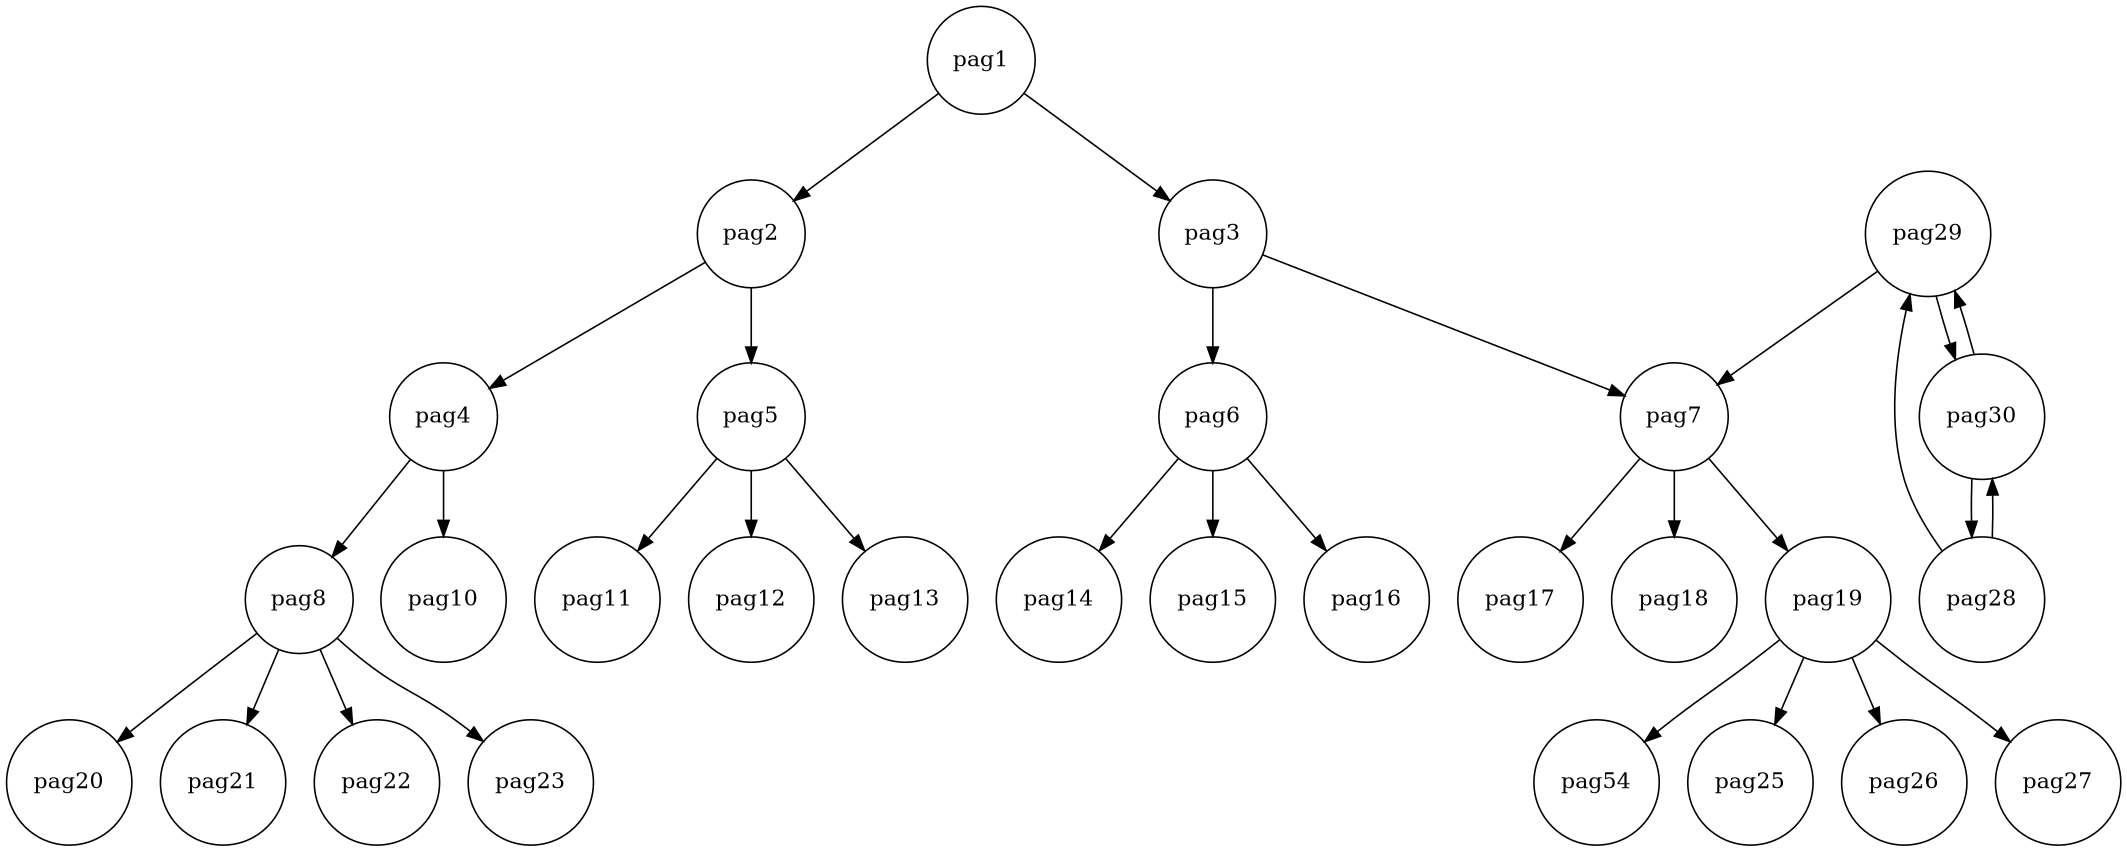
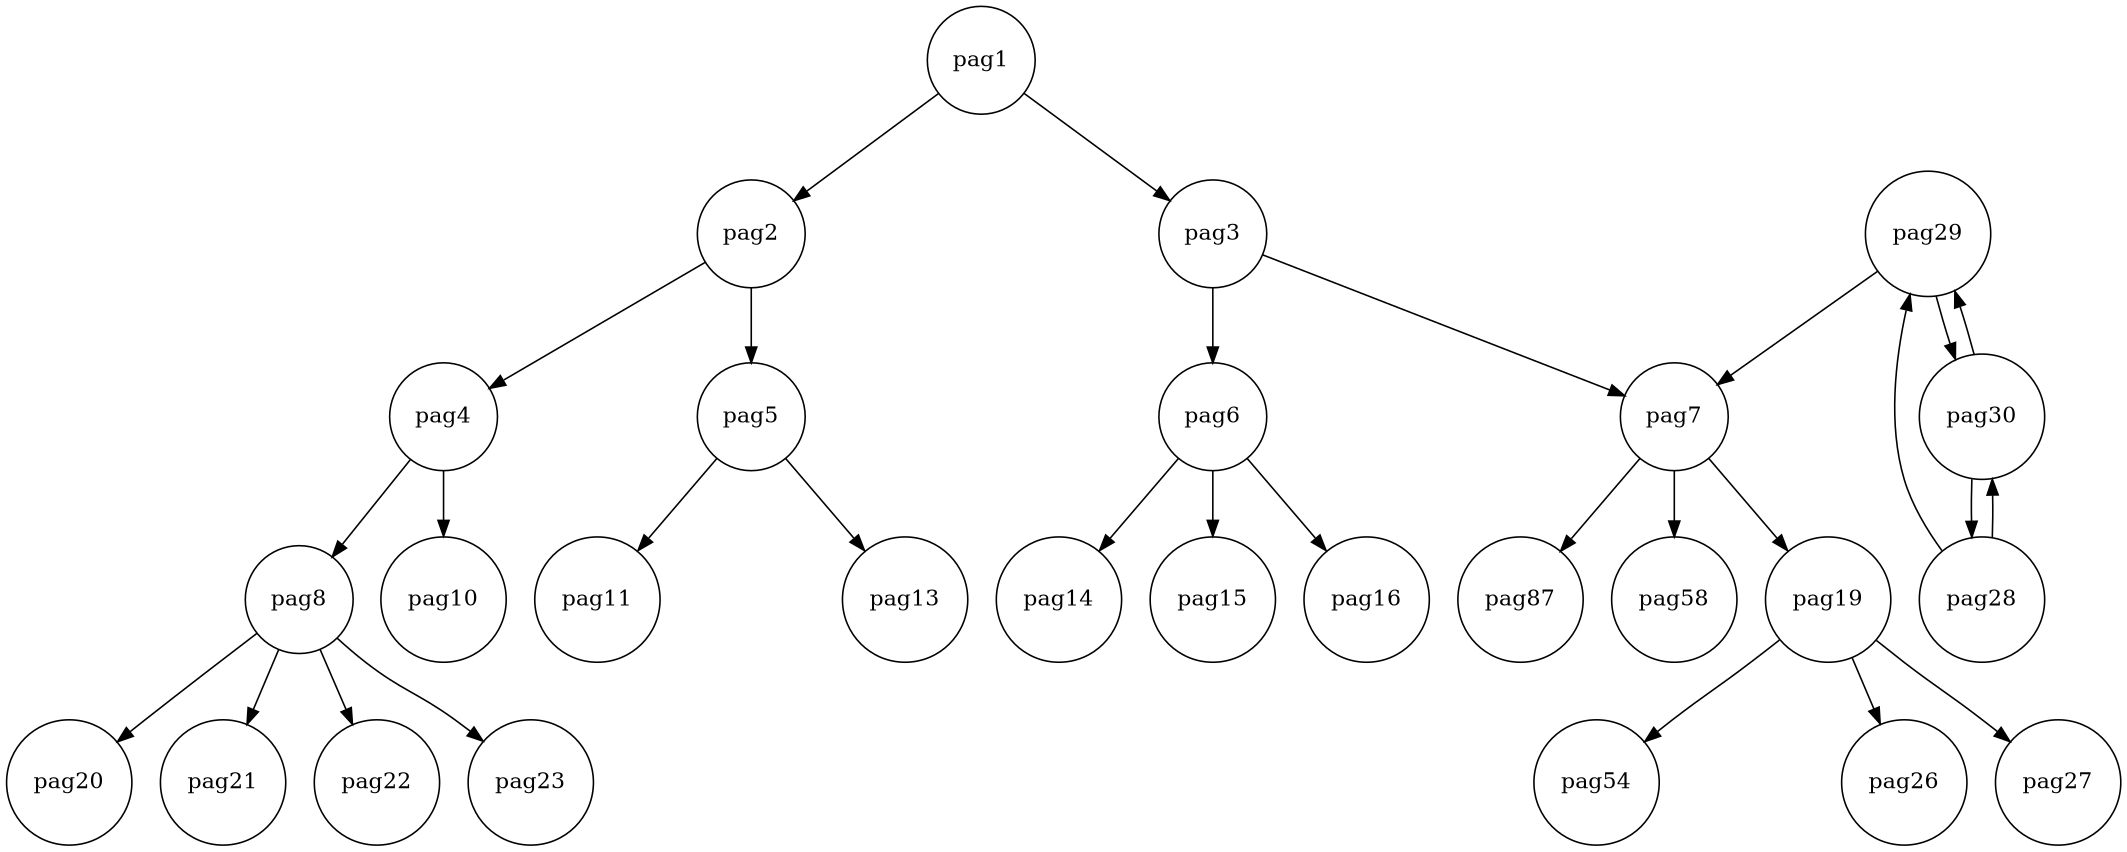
  digraph {
    node [shape=circle]
    n1 [label=pag1]
    n2 [label=pag2]
    n3 [label=pag3]
    n4 [label=pag4]
    n5 [label=pag5]
    n6 [label=pag6]
    n7 [label=pag7]
    n8 [label=pag8]
    n9 [label=pag10]
    n10 [label=pag11]
-   n11 [label=pag12]
    n12 [label=pag13]
    n13 [label=pag14]
    n14 [label=pag15]
    n15 [label=pag16]
-   n16 [label=pag17]
-   n17 [label=pag18]
+   n16 [label=pag87]
+   n17 [label=pag58]
    n18 [label=pag19]
    n19 [label=pag20]
    n20 [label=pag21]
    n21 [label=pag22]
    n22 [label=pag23]
    n23 [label=pag54]
-   n24 [label=pag25]
    n25 [label=pag26]
    n26 [label=pag27]
    n27 [label=pag28]
    n28 [label=pag29]
    n29 [label=pag30]
    n1 -> n2
    n1 -> n3
    n2 -> n4
    n2 -> n5
    n3 -> n6
    n3 -> n7
    n4 -> n8
    n4 -> n9
    n5 -> n10
-   n5 -> n11
    n5 -> n12
    n6 -> n13
    n6 -> n14
    n6 -> n15
    n7 -> n16
    n7 -> n17
    n7 -> n18
    n8 -> n19
    n8 -> n20
    n8 -> n21
    n8 -> n22
    n18 -> n23
-   n18 -> n24
    n18 -> n25
    n18 -> n26
    n27 -> n28
    n27 -> n29
    n28 -> n7
    n28 -> n29
    n29 -> n27
    n29 -> n28
  }
